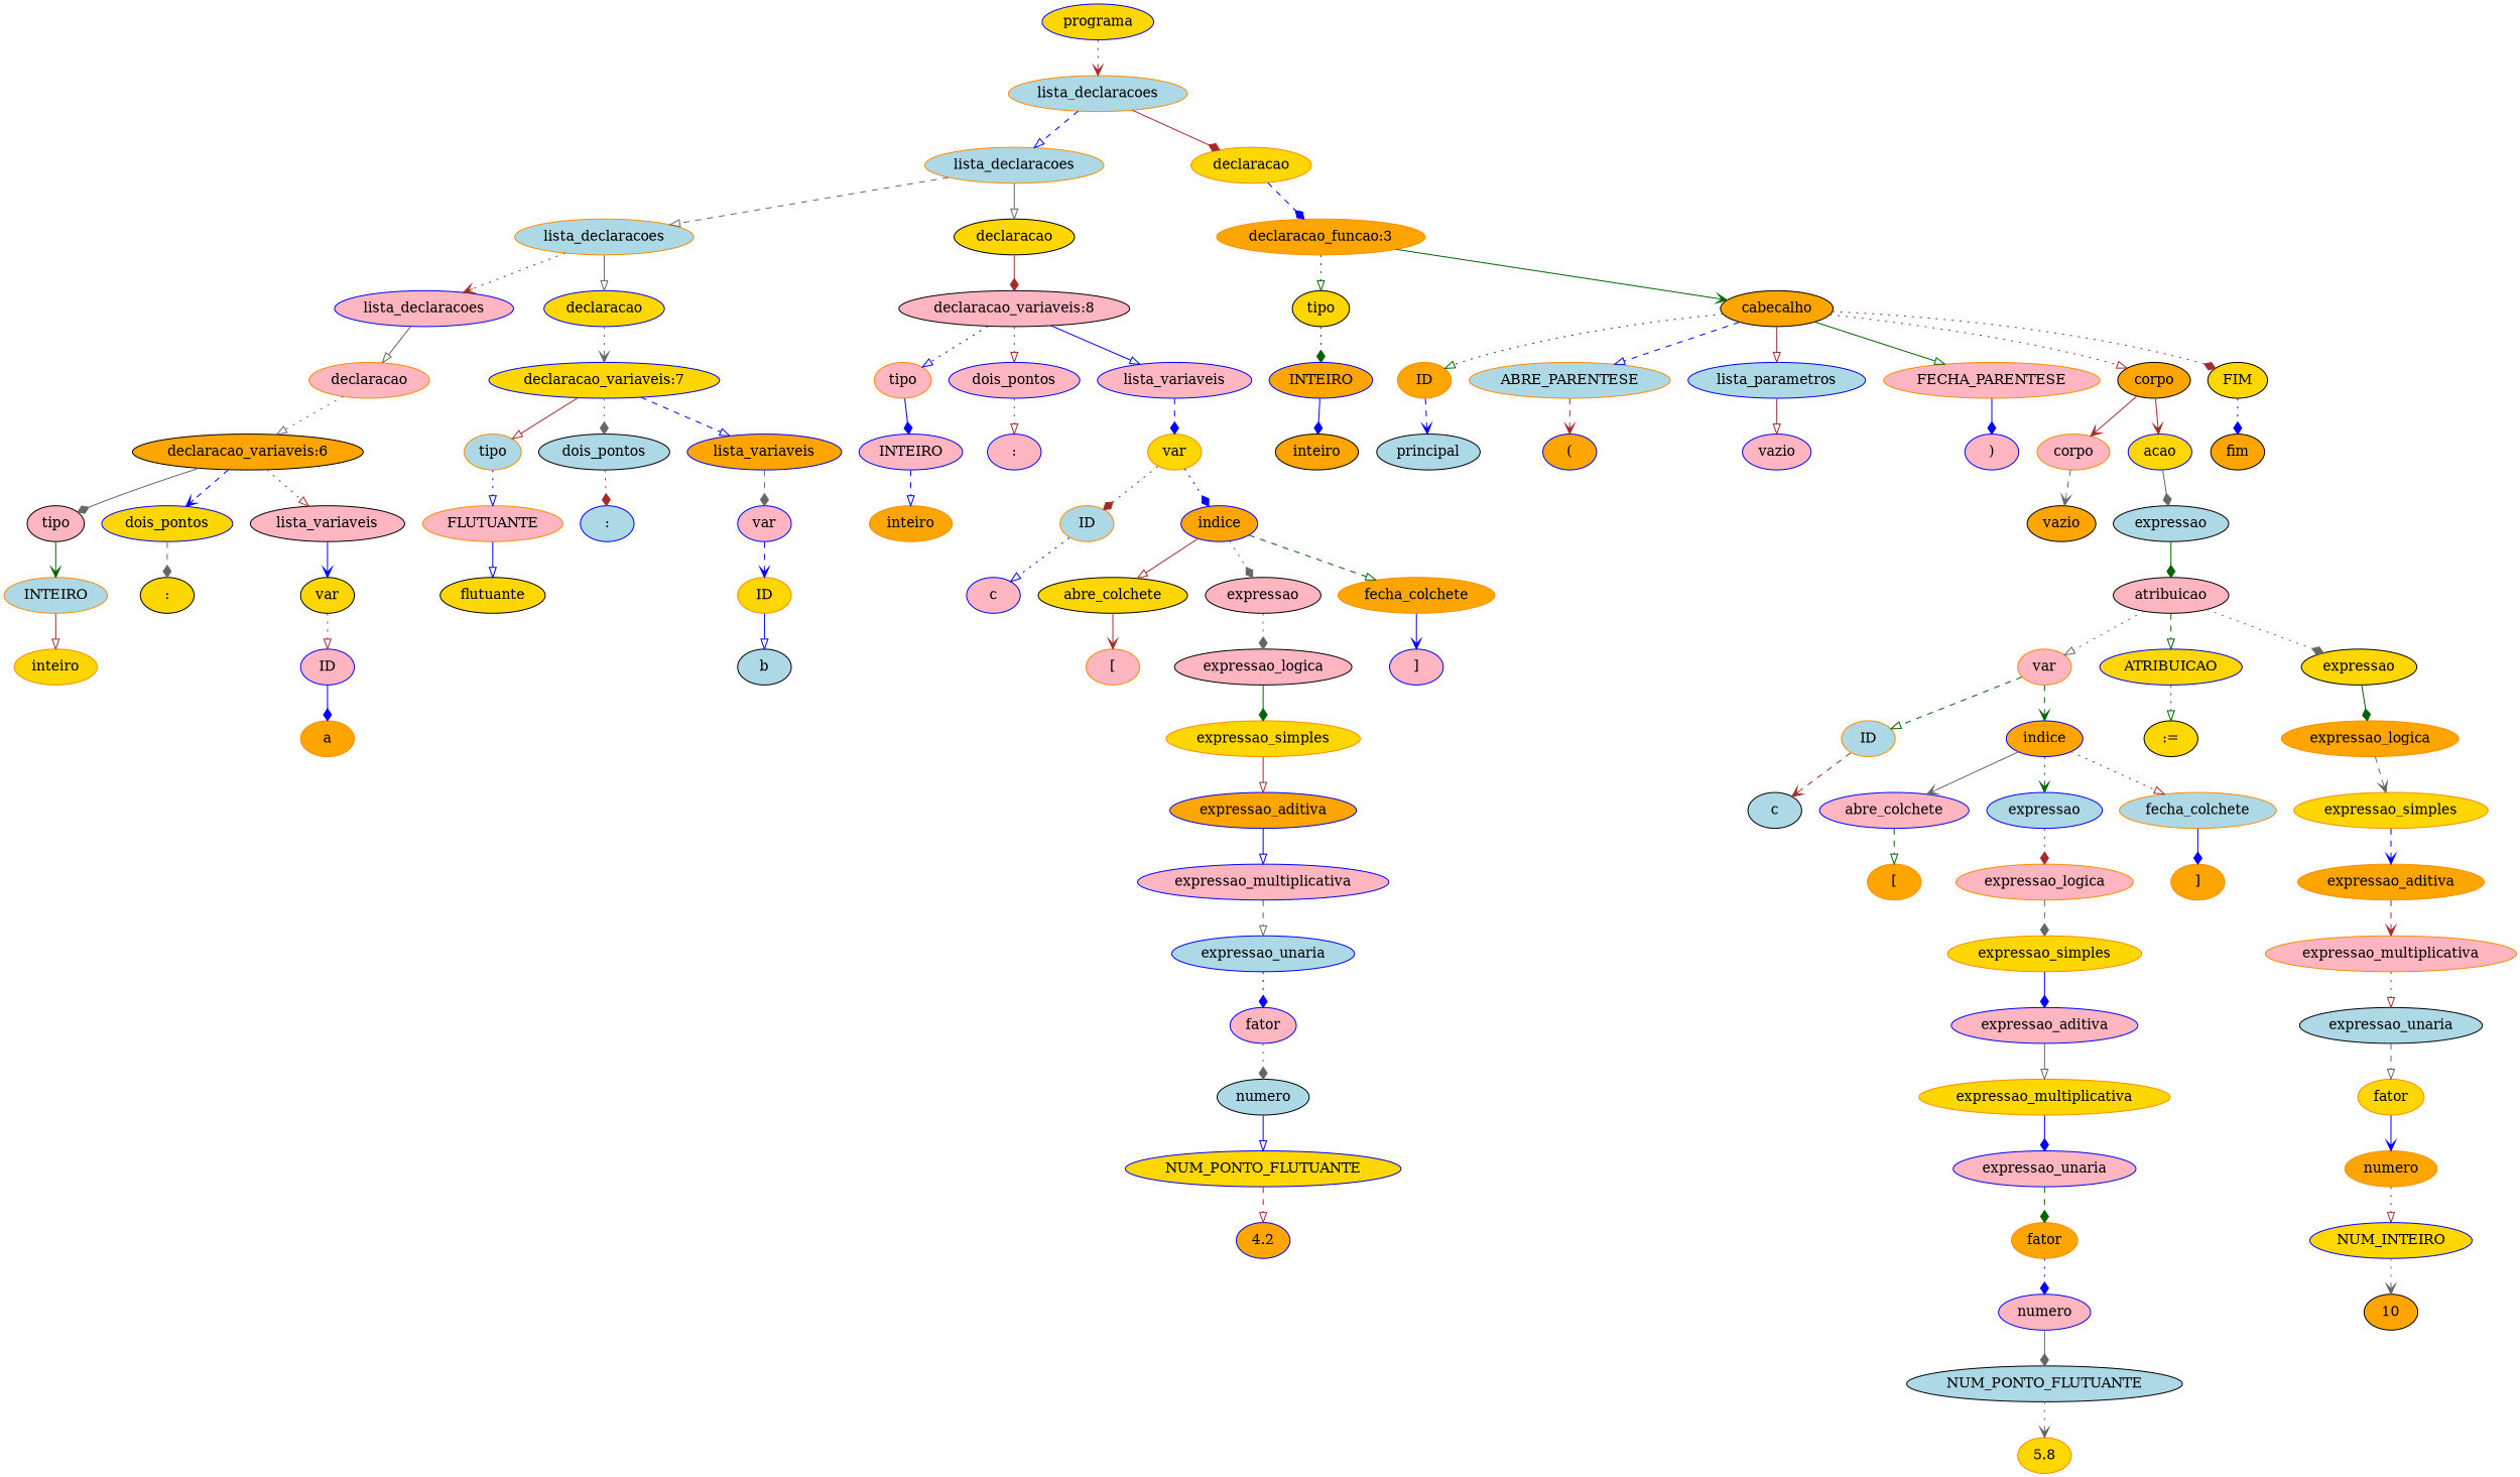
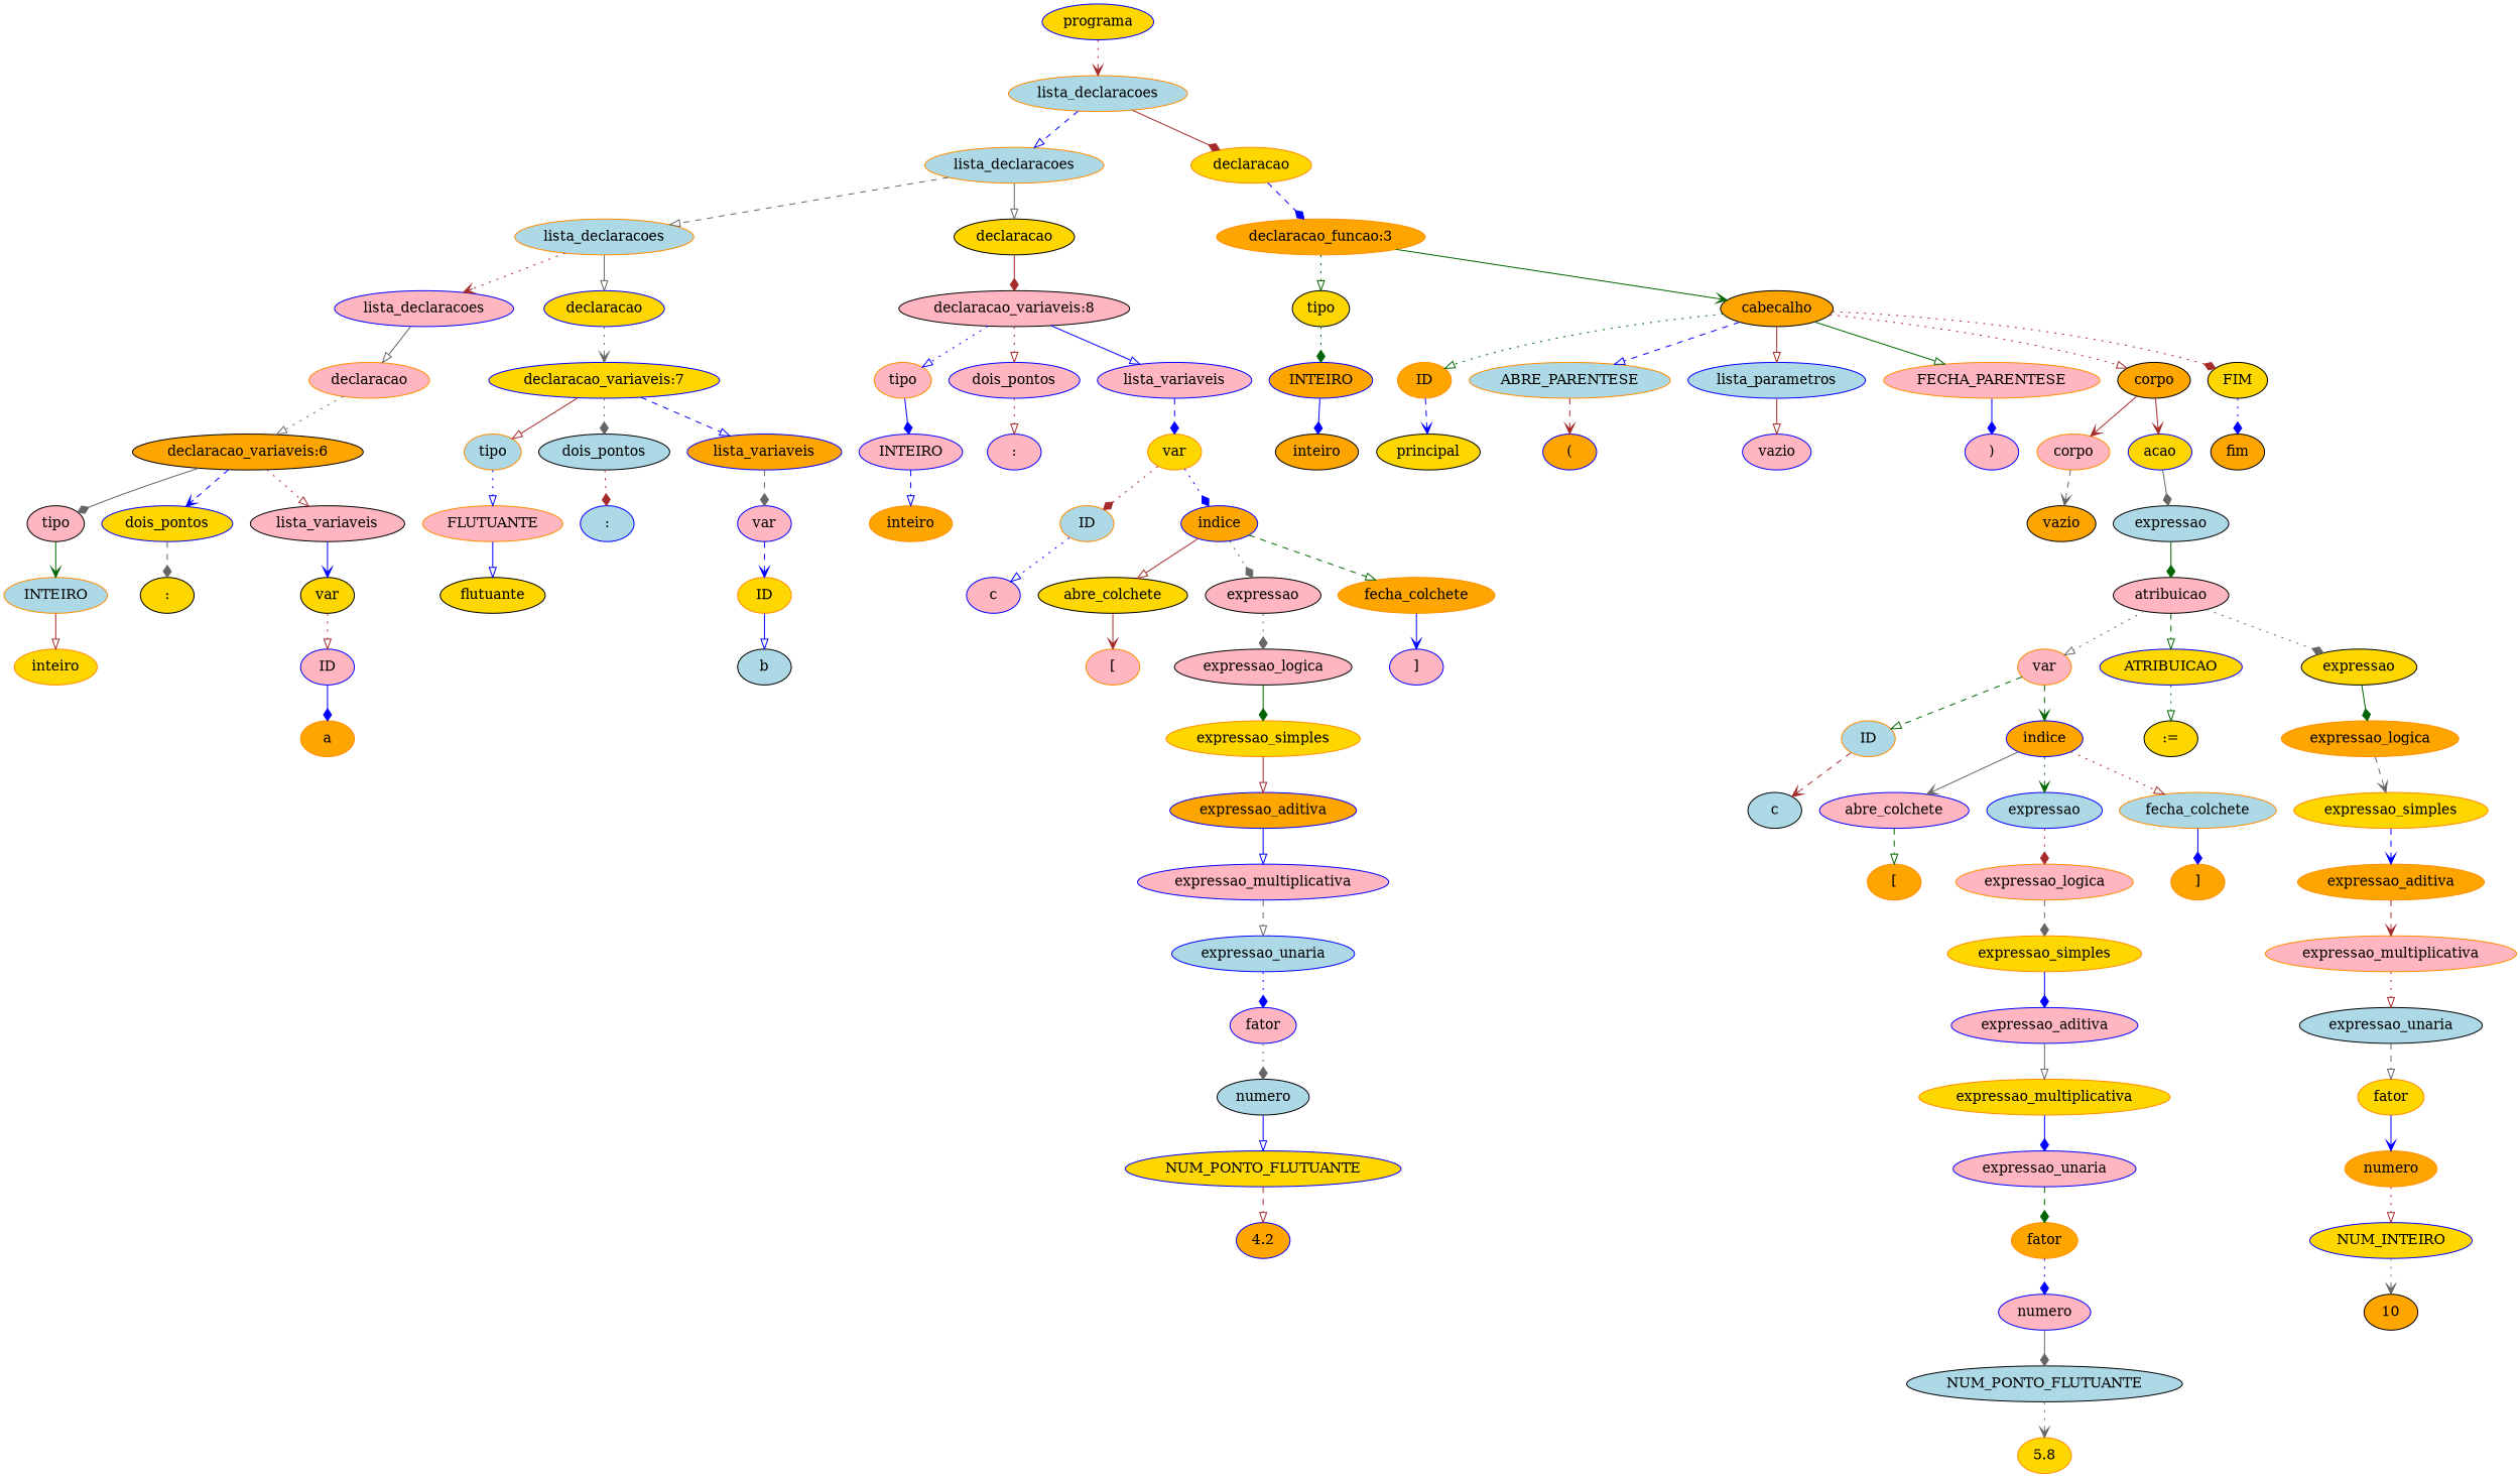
  digraph {
    node [color=darkorange fillcolor=lightpink style=filled]
    edge [arrowhead=onormal color=blue style=solid]
    n1 [color=blue fillcolor=gold label=programa]
    n2 [fillcolor=lightblue label=lista_declaracoes]
    n3 [fillcolor=lightblue label=lista_declaracoes]
    n4 [fillcolor=gold label=declaracao]
    n5 [fillcolor=lightblue label=lista_declaracoes]
    n6 [color=black fillcolor=gold label=declaracao]
    n7 [fillcolor=orange label="declaracao_funcao:3"]
    n8 [color=blue label=lista_declaracoes]
    n9 [color=blue fillcolor=gold label=declaracao]
    n10 [color=black label="declaracao_variaveis:8"]
    n11 [label=declaracao]
    n12 [color=blue fillcolor=gold label="declaracao_variaveis:7"]
    n13 [color=black fillcolor=orange label="declaracao_variaveis:6"]
    n14 [color=black label=tipo]
    n15 [color=blue fillcolor=gold label=dois_pontos]
    n16 [color=black label=lista_variaveis]
    n17 [fillcolor=lightblue label=INTEIRO]
    n18 [color=black fillcolor=gold label=":"]
    n19 [color=black fillcolor=gold label=var]
    n20 [fillcolor=gold label=inteiro]
    n21 [color=blue label=ID]
    n22 [fillcolor=orange label=a]
    n23 [fillcolor=lightblue label=tipo]
    n24 [color=black fillcolor=lightblue label=dois_pontos]
    n25 [color=blue fillcolor=orange label=lista_variaveis]
    n26 [label=FLUTUANTE]
    n27 [color=blue fillcolor=lightblue label=":"]
    n28 [color=blue label=var]
    n29 [color=black fillcolor=gold label=flutuante]
    n30 [fillcolor=gold label=ID]
    n31 [color=black fillcolor=lightblue label=b]
    n32 [label=tipo]
    n33 [color=blue label=dois_pontos]
    n34 [color=blue label=lista_variaveis]
    n35 [color=blue label=INTEIRO]
    n36 [color=blue label=":"]
    n37 [fillcolor=gold label=var]
    n38 [fillcolor=orange label=inteiro]
    n39 [fillcolor=lightblue label=ID]
    n40 [color=blue fillcolor=orange label=indice]
    n41 [color=blue label=c]
    n42 [color=black fillcolor=gold label=abre_colchete]
    n43 [color=black label=expressao]
    n44 [fillcolor=orange label=fecha_colchete]
    n45 [label="["]
    n46 [color=black label=expressao_logica]
    n47 [color=blue label="]"]
    n48 [fillcolor=gold label=expressao_simples]
    n49 [color=blue fillcolor=orange label=expressao_aditiva]
    n50 [color=blue label=expressao_multiplicativa]
    n51 [color=blue fillcolor=lightblue label=expressao_unaria]
    n52 [color=blue label=fator]
    n53 [color=black fillcolor=lightblue label=numero]
    n54 [color=blue fillcolor=gold label=NUM_PONTO_FLUTUANTE]
    n55 [color=blue fillcolor=orange label=4.2]
    n56 [color=black fillcolor=gold label=tipo]
    n57 [color=black fillcolor=orange label=cabecalho]
    n58 [color=blue fillcolor=orange label=INTEIRO]
    n59 [fillcolor=orange label=ID]
    n60 [fillcolor=lightblue label=ABRE_PARENTESE]
    n61 [color=blue fillcolor=lightblue label=lista_parametros]
    n62 [label=FECHA_PARENTESE]
    n63 [color=black fillcolor=orange label=corpo]
    n64 [color=black fillcolor=gold label=FIM]
    n65 [color=black fillcolor=orange label=inteiro]
-   n66 [color=black fillcolor=lightblue label=principal]
+   n66 [color=black fillcolor=gold label=principal]
    n67 [color=blue fillcolor=orange label="("]
    n68 [color=blue label=vazio]
    n69 [color=blue label=")"]
    n70 [label=corpo]
    n71 [color=blue fillcolor=gold label=acao]
    n72 [color=black fillcolor=orange label=fim]
    n73 [color=black fillcolor=orange label=vazio]
    n74 [color=black fillcolor=lightblue label=expressao]
    n75 [color=black label=atribuicao]
    n76 [label=var]
    n77 [color=blue fillcolor=gold label=ATRIBUICAO]
    n78 [color=black fillcolor=gold label=expressao]
    n79 [fillcolor=lightblue label=ID]
    n80 [color=blue fillcolor=orange label=indice]
    n81 [color=black fillcolor=gold label=":="]
    n82 [fillcolor=orange label=expressao_logica]
    n83 [color=black fillcolor=lightblue label=c]
    n84 [color=blue label=abre_colchete]
    n85 [color=blue fillcolor=lightblue label=expressao]
    n86 [fillcolor=lightblue label=fecha_colchete]
    n87 [fillcolor=orange label="["]
    n88 [label=expressao_logica]
    n89 [fillcolor=orange label="]"]
    n90 [fillcolor=gold label=expressao_simples]
    n91 [color=blue label=expressao_aditiva]
    n92 [fillcolor=gold label=expressao_multiplicativa]
    n93 [color=blue label=expressao_unaria]
    n94 [fillcolor=orange label=fator]
    n95 [color=blue label=numero]
    n96 [color=black fillcolor=lightblue label=NUM_PONTO_FLUTUANTE]
    n97 [fillcolor=gold label=5.8]
    n98 [fillcolor=gold label=expressao_simples]
    n99 [fillcolor=orange label=expressao_aditiva]
    n100 [label=expressao_multiplicativa]
    n101 [color=black fillcolor=lightblue label=expressao_unaria]
    n102 [fillcolor=gold label=fator]
    n103 [fillcolor=orange label=numero]
    n104 [color=blue fillcolor=gold label=NUM_INTEIRO]
    n105 [color=black fillcolor=orange label=10]
    n1 -> n2 [arrowhead=vee color=brown style=dotted]
    n2 -> n3 [style=dashed]
    n2 -> n4 [arrowhead=diamond color=brown]
    n3 -> n5 [color=gray40 style=dashed]
    n3 -> n6 [color=gray40]
    n4 -> n7 [arrowhead=diamond style=dashed]
    n5 -> n8 [arrowhead=vee color=brown style=dotted]
    n5 -> n9 [color=gray40]
    n6 -> n10 [arrowhead=diamond color=brown]
    n7 -> n56 [color=darkgreen style=dotted]
    n7 -> n57 [arrowhead=vee color=darkgreen]
    n8 -> n11 [color=gray40]
    n9 -> n12 [arrowhead=vee color=gray40 style=dotted]
    n10 -> n32 [style=dotted]
    n10 -> n33 [color=brown style=dotted]
    n10 -> n34
    n11 -> n13 [color=gray40 style=dotted]
    n12 -> n23 [color=brown]
    n12 -> n24 [arrowhead=diamond color=gray40 style=dotted]
    n12 -> n25 [style=dashed]
    n13 -> n14 [arrowhead=diamond color=gray40]
    n13 -> n15 [arrowhead=vee style=dashed]
    n13 -> n16 [color=brown style=dotted]
    n14 -> n17 [arrowhead=vee color=darkgreen]
    n15 -> n18 [arrowhead=diamond color=gray40 style=dashed]
    n16 -> n19 [arrowhead=vee]
    n17 -> n20 [color=brown]
    n19 -> n21 [color=brown style=dotted]
    n21 -> n22 [arrowhead=diamond]
    n23 -> n26 [style=dotted]
    n24 -> n27 [arrowhead=diamond color=brown style=dotted]
    n25 -> n28 [arrowhead=diamond color=gray40 style=dashed]
    n26 -> n29
    n28 -> n30 [arrowhead=vee style=dashed]
    n30 -> n31
    n32 -> n35 [arrowhead=diamond]
    n33 -> n36 [color=brown style=dotted]
    n34 -> n37 [arrowhead=diamond style=dashed]
    n35 -> n38 [style=dashed]
    n37 -> n39 [arrowhead=diamond color=brown style=dotted]
    n37 -> n40 [arrowhead=diamond style=dotted]
    n39 -> n41 [style=dotted]
    n40 -> n42 [color=brown]
    n40 -> n43 [arrowhead=diamond color=gray40 style=dotted]
    n40 -> n44 [color=darkgreen style=dashed]
    n42 -> n45 [arrowhead=vee color=brown]
    n43 -> n46 [arrowhead=diamond color=gray40 style=dotted]
    n44 -> n47 [arrowhead=vee]
    n46 -> n48 [arrowhead=diamond color=darkgreen]
    n48 -> n49 [color=brown]
    n49 -> n50
    n50 -> n51 [color=gray40 style=dashed]
    n51 -> n52 [arrowhead=diamond style=dotted]
    n52 -> n53 [arrowhead=diamond color=gray40 style=dotted]
    n53 -> n54
    n54 -> n55 [color=brown style=dashed]
    n56 -> n58 [arrowhead=diamond color=darkgreen style=dotted]
    n57 -> n59 [color=darkgreen style=dotted]
    n57 -> n60 [style=dashed]
    n57 -> n61 [color=brown]
    n57 -> n62 [color=darkgreen]
    n57 -> n63 [color=brown style=dotted]
    n57 -> n64 [arrowhead=diamond color=brown style=dotted]
    n58 -> n65 [arrowhead=diamond]
    n59 -> n66 [arrowhead=vee style=dashed]
    n60 -> n67 [arrowhead=vee color=brown style=dashed]
    n61 -> n68 [color=brown]
    n62 -> n69 [arrowhead=diamond]
    n63 -> n70 [arrowhead=vee color=brown]
    n63 -> n71 [arrowhead=vee color=brown]
    n64 -> n72 [arrowhead=diamond style=dotted]
    n70 -> n73 [arrowhead=vee color=gray40 style=dashed]
    n71 -> n74 [arrowhead=diamond color=gray40]
    n74 -> n75 [arrowhead=diamond color=darkgreen]
    n75 -> n76 [color=gray40 style=dotted]
    n75 -> n77 [color=darkgreen style=dashed]
    n75 -> n78 [arrowhead=diamond color=gray40 style=dotted]
    n76 -> n79 [color=darkgreen style=dashed]
    n76 -> n80 [arrowhead=vee color=darkgreen style=dashed]
    n77 -> n81 [color=darkgreen style=dotted]
    n78 -> n82 [arrowhead=diamond color=darkgreen]
    n79 -> n83 [arrowhead=vee color=brown style=dashed]
    n80 -> n84 [arrowhead=vee color=gray40]
    n80 -> n85 [arrowhead=vee color=darkgreen style=dotted]
    n80 -> n86 [color=brown style=dotted]
    n82 -> n98 [arrowhead=vee color=gray40 style=dashed]
    n84 -> n87 [color=darkgreen style=dashed]
    n85 -> n88 [arrowhead=diamond color=brown style=dotted]
    n86 -> n89 [arrowhead=diamond]
    n88 -> n90 [arrowhead=diamond color=gray40 style=dashed]
    n90 -> n91 [arrowhead=diamond]
    n91 -> n92 [color=gray40]
    n92 -> n93 [arrowhead=diamond]
    n93 -> n94 [arrowhead=diamond color=darkgreen style=dashed]
    n94 -> n95 [arrowhead=diamond style=dotted]
    n95 -> n96 [arrowhead=diamond color=gray40]
    n96 -> n97 [arrowhead=vee color=gray40 style=dotted]
    n98 -> n99 [arrowhead=vee style=dashed]
    n99 -> n100 [arrowhead=vee color=brown style=dashed]
    n100 -> n101 [color=brown style=dotted]
    n101 -> n102 [color=gray40 style=dashed]
    n102 -> n103 [arrowhead=vee]
    n103 -> n104 [color=brown style=dotted]
    n104 -> n105 [arrowhead=vee color=gray40 style=dotted]
  }
